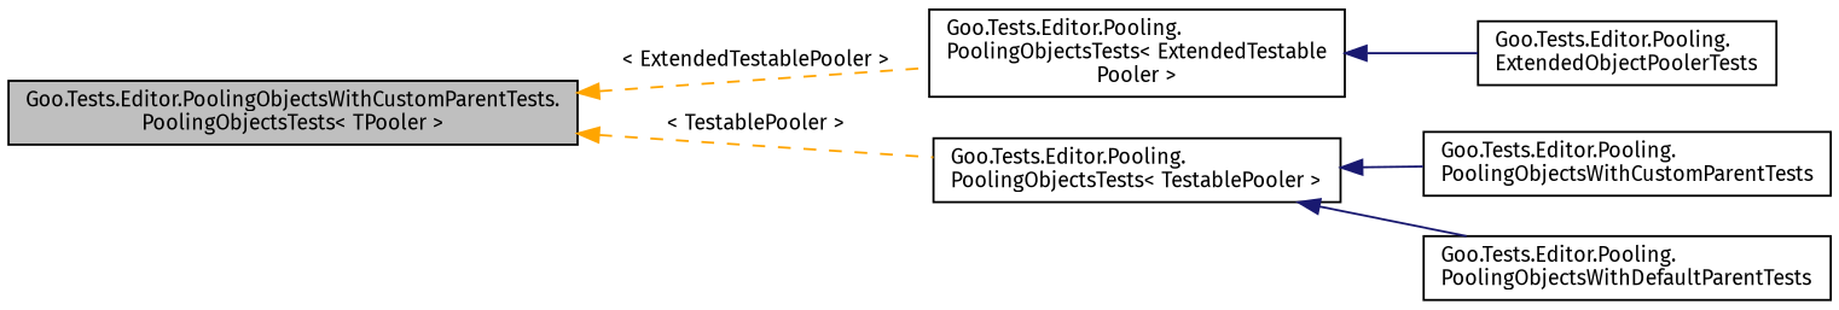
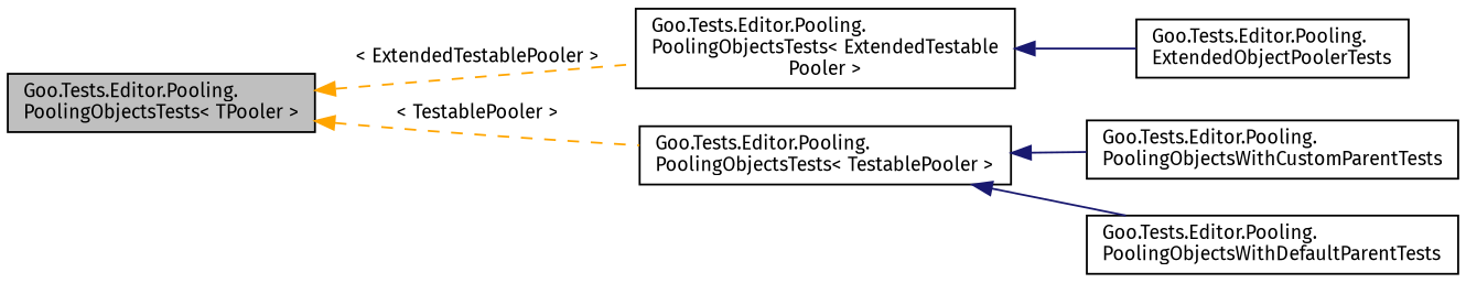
  digraph {
    rankdir=LR
    fontname="Fira Sans"
    node [color=black fillcolor=white fontname="Fira Sans" fontsize=10 shape=record style=filled]
    edge [color=midnightblue dir=back fontname="Fira Sans" fontsize=10 labelfontname=Calibrii labelfontsize=10 style=solid]
-   n1 [fillcolor=grey75 fontcolor=black height=0.2 label="Goo.Tests.Editor.PoolingObjectsWithCustomParentTests.\lPoolingObjectsTests\< TPooler \>" width=0.4]
+   n1 [fillcolor=grey75 fontcolor=black height=0.2 label="Goo.Tests.Editor.Pooling.\lPoolingObjectsTests\< TPooler \>" width=0.4]
    n2 [height=0.2 label="Goo.Tests.Editor.Pooling.\lPoolingObjectsTests\< ExtendedTestable\lPooler \>" width=0.4]
    n3 [height=0.2 label="Goo.Tests.Editor.Pooling.\lPoolingObjectsTests\< TestablePooler \>" width=0.4]
    n4 [height=0.2 label="Goo.Tests.Editor.Pooling.\lExtendedObjectPoolerTests" width=0.4]
    n5 [height=0.2 label="Goo.Tests.Editor.Pooling.\lPoolingObjectsWithCustomParentTests" width=0.4]
    n6 [height=0.2 label="Goo.Tests.Editor.Pooling.\lPoolingObjectsWithDefaultParentTests" width=0.4]
    n1 -> n2 [color=orange label=" \< ExtendedTestablePooler \>" style=dashed]
    n1 -> n3 [color=orange label=" \< TestablePooler \>" style=dashed]
    n2 -> n4
    n3 -> n5
    n3 -> n6
  }
